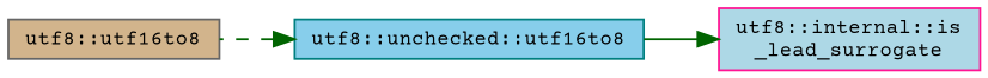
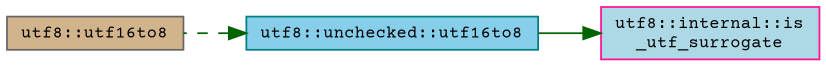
  digraph {
    fontname="Courier Prime"
    rankdir=RL
    node [fontname="Courier Prime" fontsize=10 shape=box style=filled]
    edge [color=darkgreen dir=back fontname="Courier Prime" fontsize=10 labelfontname=Helvetica labelfontsize=10]
-   n1 [color=deeppink fillcolor=lightblue fontcolor=black height=0.2 label="utf8::internal::is\l_lead_surrogate" width=0.4]
+   n1 [color=deeppink fillcolor=lightblue fontcolor=black height=0.2 label="utf8::internal::is\l_utf_surrogate" width=0.4]
    n2 [color=teal fillcolor=skyblue height=0.2 label="utf8::unchecked::utf16to8" width=0.4]
    n3 [color=gray40 fillcolor=tan height=0.2 label="utf8::utf16to8" width=0.4]
    n1 -> n2 [style=solid]
    n2 -> n3 [style=dashed]
  }
